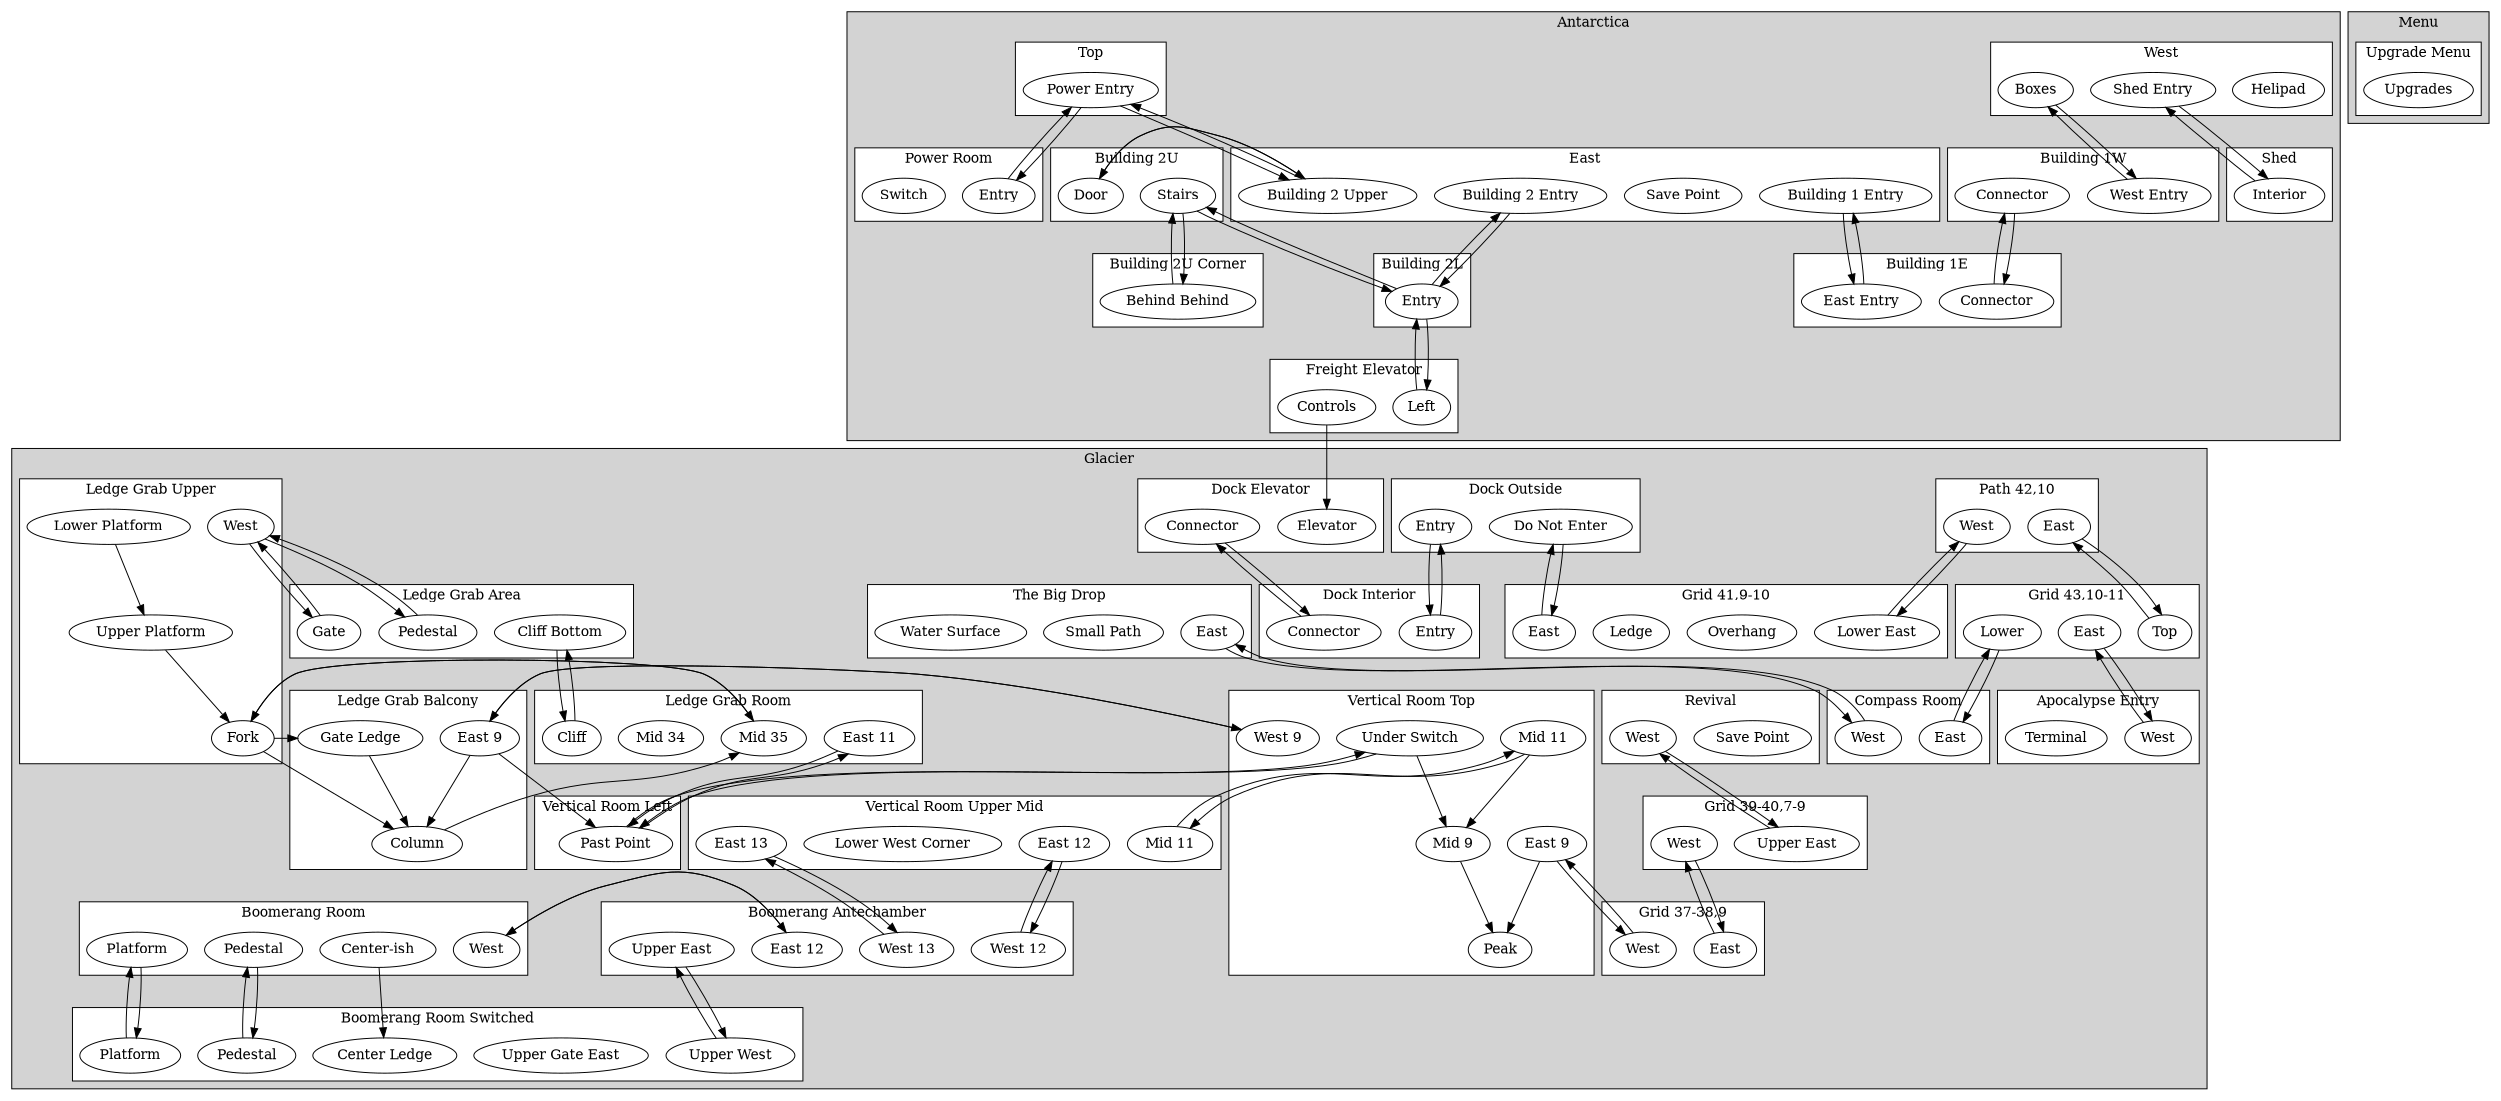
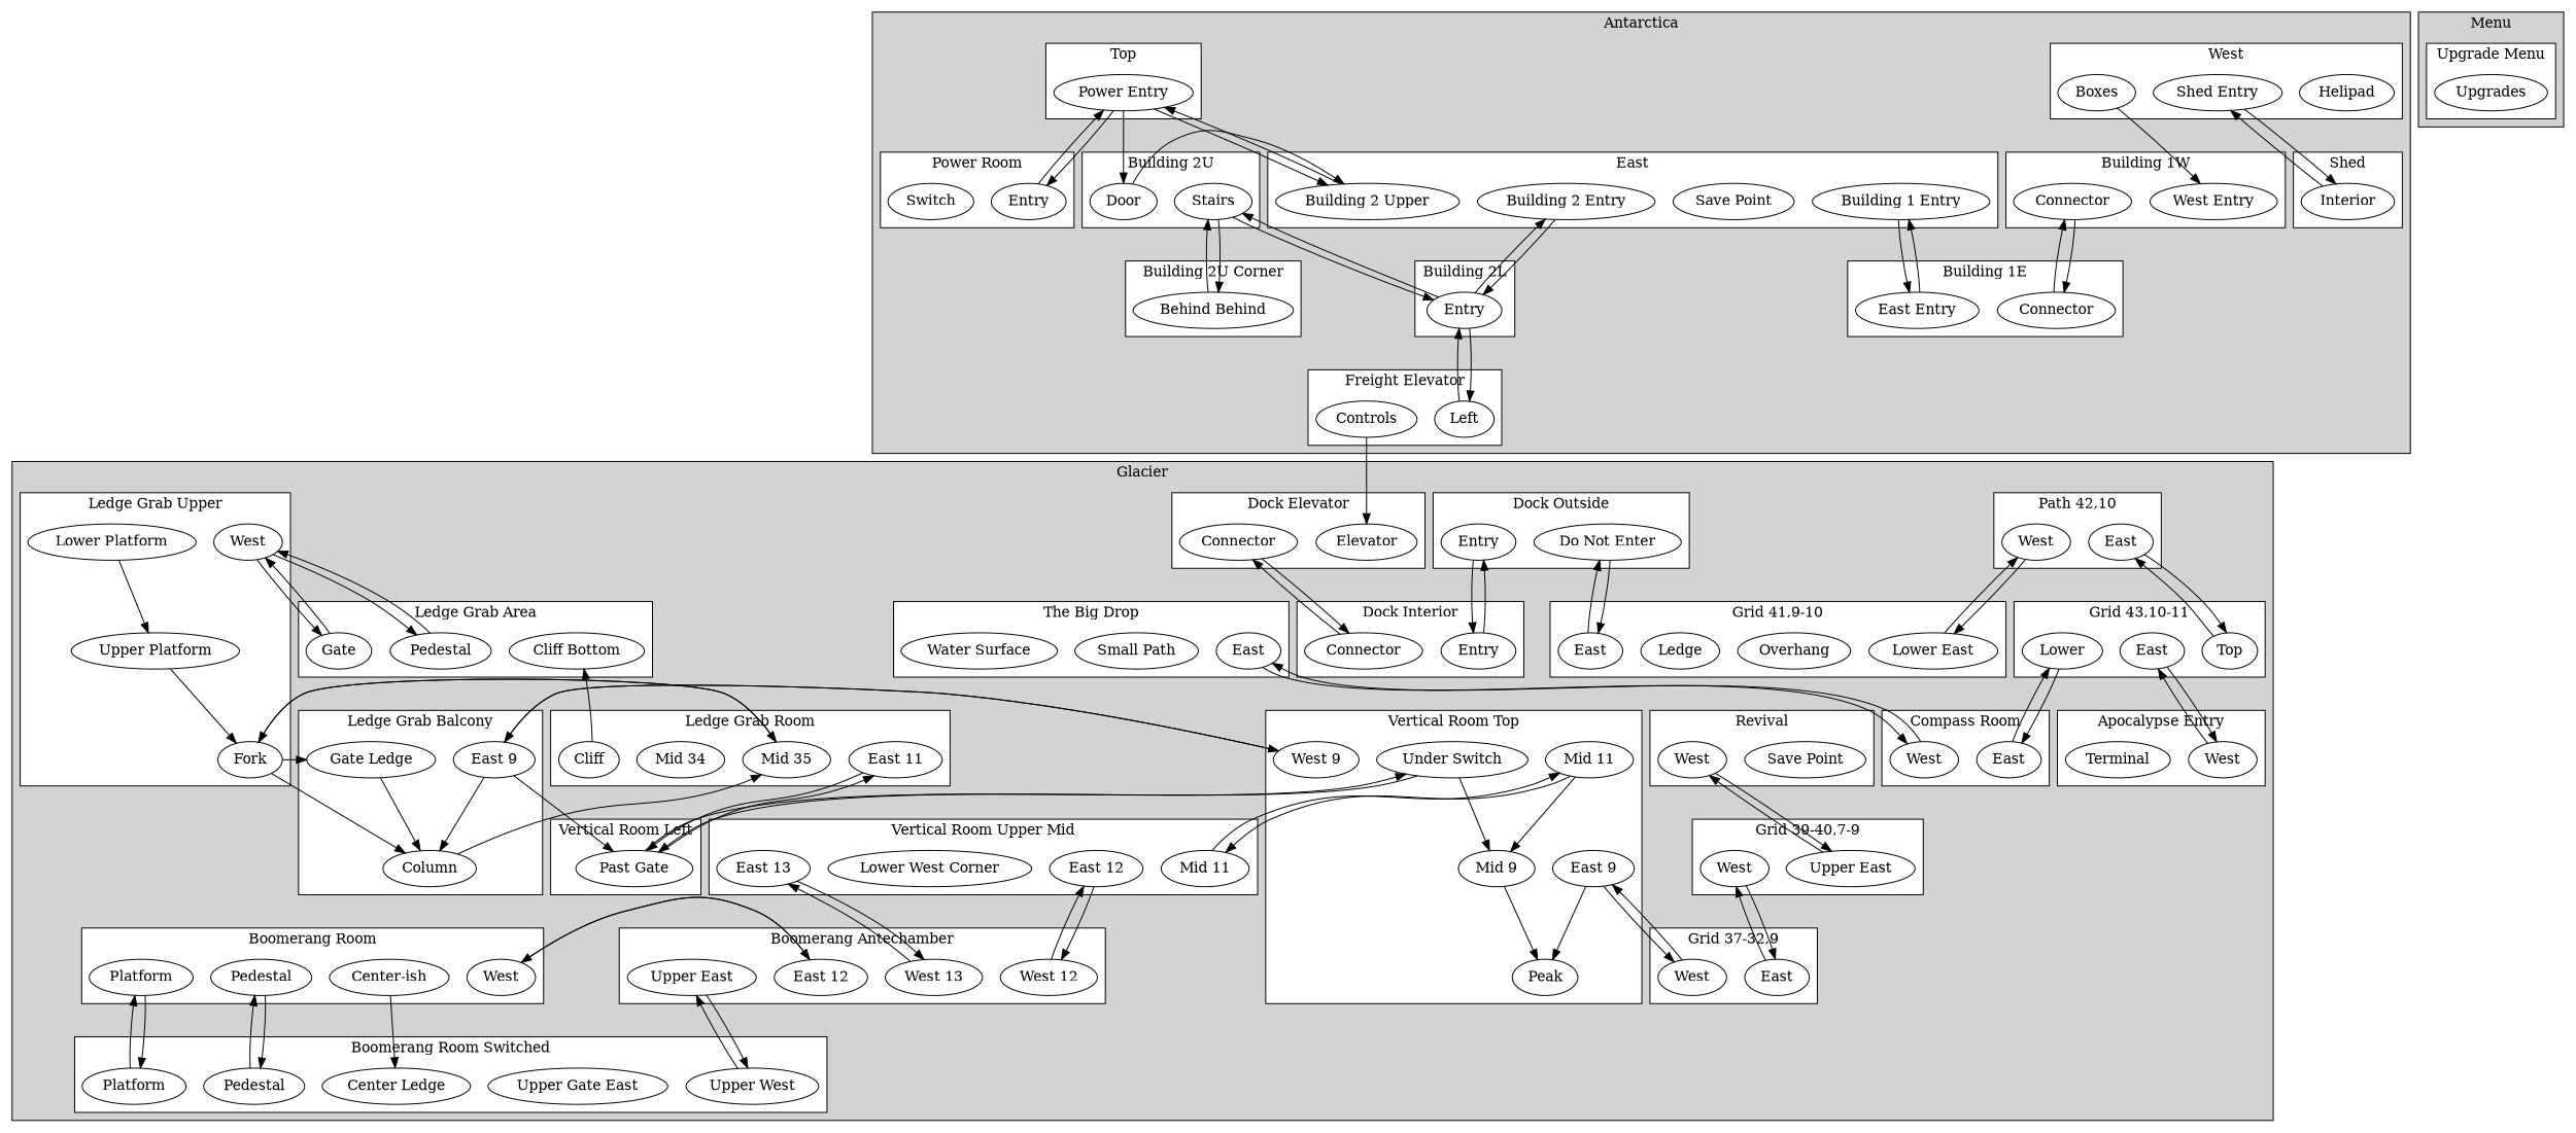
  digraph {
    ranksep=1.0
    n1 [label=Helipad]
    n2 [label="Shed Entry"]
    n3 [label=Boxes]
    n4 [label=Interior]
    n5 [label="West Entry"]
    n6 [label=Connector]
    n7 [label=Connector]
    n8 [label="East Entry"]
    n9 [label="Building 1 Entry"]
    n10 [label="Save Point"]
    n11 [label="Building 2 Entry"]
    n12 [label="Building 2 Upper"]
    n13 [label=Entry]
    n14 [label=Stairs]
    n15 [label=Door]
    n16 [label="Behind Behind"]
    n17 [label="Power Entry"]
    n18 [label=Entry]
    n19 [label=Switch]
    n20 [label=Left]
    n21 [label=Controls]
    n22 [label=West]
    n23 [label=East]
    n24 [label=Elevator]
    n25 [label=Connector]
    n26 [label=Connector]
    n27 [label=Entry]
    n28 [label=Entry]
    n29 [label="Do Not Enter"]
    n30 [label=East]
    n31 [label=Overhang]
    n32 [label=Ledge]
    n33 [label="Lower East"]
    n34 [label=Top]
    n35 [label=East]
    n36 [label=Lower]
    n37 [label=East]
    n38 [label=West]
    n39 [label=East]
    n40 [label="Small Path"]
    n41 [label="Water Surface"]
    n42 [label="Save Point"]
    n43 [label=West]
    n44 [label="Upper East"]
    n45 [label=West]
    n46 [label=East]
    n47 [label=West]
    n48 [label="East 9"]
    n49 [label="West 9"]
    n50 [label="Mid 9"]
    n51 [label="Mid 11"]
    n52 [label="Under Switch"]
    n53 [label=Peak]
    n54 [label="Mid 11"]
    n55 [label="East 12"]
    n56 [label="Lower West Corner"]
    n57 [label="East 13"]
-   n58 [label="Past Point"]
+   n58 [label="Past Gate"]
    n59 [label="West 13"]
    n60 [label="East 12"]
    n61 [label="Upper East"]
    n62 [label="West 12"]
    n63 [label=West]
    n64 [label=Platform]
    n65 [label="Center-ish"]
    n66 [label=Pedestal]
    n67 [label=Pedestal]
    n68 [label="Upper Gate East"]
    n69 [label="Center Ledge"]
    n70 [label=Platform]
    n71 [label="Upper West"]
    n72 [label="East 9"]
    n73 [label=Column]
    n74 [label="Gate Ledge"]
    n75 [label="East 11"]
    n76 [label="Mid 35"]
    n77 [label="Mid 34"]
    n78 [label=Cliff]
    n79 [label="Cliff Bottom"]
    n80 [label=Pedestal]
    n81 [label=Gate]
    n82 [label=West]
    n83 [label="Lower Platform"]
    n84 [label="Upper Platform"]
    n85 [label=Fork]
    n86 [label=West]
    n87 [label=Terminal]
    n88 [label=Upgrades]
    subgraph cluster_1 {
      bgcolor=lightgrey
      label=Antarctica
      subgraph cluster_2 {
        bgcolor=white
        label=West
        n1
        n2
        n3
      }
      subgraph cluster_3 {
        bgcolor=white
        label=Shed
        n4
      }
      subgraph cluster_4 {
        bgcolor=white
        label="Building 1W"
        n5
        n6
      }
      subgraph cluster_5 {
        bgcolor=white
        label="Building 1E"
        n7
        n8
      }
      subgraph cluster_6 {
        bgcolor=white
        label=East
        n9
        n10
        n11
        n12
      }
      subgraph cluster_7 {
        bgcolor=white
        label="Building 2L"
        n13
      }
      subgraph cluster_8 {
        bgcolor=white
        label="Building 2U"
        n14
        n15
      }
      subgraph cluster_9 {
        bgcolor=white
        label="Building 2U Corner"
        n16
      }
      subgraph cluster_10 {
        bgcolor=white
        label=Top
        n17
      }
      subgraph cluster_11 {
        bgcolor=white
        label="Power Room"
        n18
        n19
      }
      subgraph cluster_12 {
        bgcolor=white
        label="Freight Elevator"
        n20
        n21
      }
    }
    subgraph cluster_13 {
      bgcolor=lightgrey
      label=Glacier
      subgraph cluster_14 {
        bgcolor=white
        label="Path 42,10"
        n22
        n23
      }
      subgraph cluster_15 {
        bgcolor=white
        label="Dock Elevator"
        n24
        n25
      }
      subgraph cluster_16 {
        bgcolor=white
        label="Dock Interior"
        n26
        n27
      }
      subgraph cluster_17 {
        bgcolor=white
        label="Dock Outside"
        n28
        n29
      }
      subgraph cluster_18 {
        bgcolor=white
        label="Grid 41,9-10"
        n30
        n31
        n32
        n33
      }
      subgraph cluster_19 {
        bgcolor=white
        label="Grid 43,10-11"
        n34
        n35
        n36
      }
      subgraph cluster_20 {
        bgcolor=white
        label="Compass Room"
        n37
        n38
      }
      subgraph cluster_21 {
        bgcolor=white
        label="The Big Drop"
        n39
        n40
        n41
      }
      subgraph cluster_22 {
        bgcolor=white
        label=Revival
        n42
        n43
      }
      subgraph cluster_23 {
        bgcolor=white
        label="Grid 39-40,7-9"
        n44
        n45
      }
      subgraph cluster_24 {
        bgcolor=white
-       label="Grid 37-38,9"
+       label="Grid 37-32,9"
        n46
        n47
      }
      subgraph cluster_25 {
        bgcolor=white
        label="Vertical Room Top"
        n48
        n49
        n50
        n51
        n52
        n53
      }
      subgraph cluster_26 {
        bgcolor=white
        label="Vertical Room Upper Mid"
        n54
        n55
        n56
        n57
      }
      subgraph cluster_27 {
        bgcolor=white
        label="Vertical Room Left"
        n58
      }
      subgraph cluster_28 {
        bgcolor=white
        label="Boomerang Antechamber"
        n59
        n60
        n61
        n62
      }
      subgraph cluster_29 {
        bgcolor=white
        label="Boomerang Room"
        n63
        n64
        n65
        n66
      }
      subgraph cluster_30 {
        bgcolor=white
        label="Boomerang Room Switched"
        n67
        n68
        n69
        n70
        n71
      }
      subgraph cluster_31 {
        bgcolor=white
        label="Ledge Grab Balcony"
        n72
        n73
        n74
      }
      subgraph cluster_32 {
        bgcolor=white
        label="Ledge Grab Room"
        n75
        n76
        n77
        n78
      }
      subgraph cluster_33 {
        bgcolor=white
        label="Ledge Grab Area"
        n79
        n80
        n81
      }
      subgraph cluster_34 {
        bgcolor=white
        label="Ledge Grab Upper"
        n82
        n83
        n84
        n85
      }
      subgraph cluster_35 {
        bgcolor=white
        label="Apocalypse Entry"
        n86
        n87
      }
    }
    subgraph cluster_36 {
      bgcolor=lightgrey
      label=Menu
      subgraph cluster_37 {
        bgcolor=white
        label="Upgrade Menu"
        n88
      }
    }
    n2 -> n4
    n3 -> n5
    n4 -> n2
-   n5 -> n3
    n6 -> n7
    n7 -> n6
    n8 -> n9
    n9 -> n8
    n11 -> n13
-   n12 -> n15
+   n17 -> n15
    n12 -> n17
    n13 -> n11
    n13 -> n14
    n13 -> n20
    n14 -> n13
    n14 -> n16
    n15 -> n12
    n16 -> n14
    n17 -> n12
    n17 -> n18
    n18 -> n17
    n20 -> n13
    n21 -> n24
    n22 -> n33
    n23 -> n34
    n25 -> n26
    n26 -> n25
    n27 -> n28
    n28 -> n27
    n29 -> n30
    n30 -> n29
    n33 -> n22
    n34 -> n23
    n35 -> n86
    n36 -> n37
    n37 -> n36
    n38 -> n39
    n39 -> n38
    n43 -> n44
    n44 -> n43
    n45 -> n46
    n46 -> n45
    n47 -> n48
    n48 -> n47
    n48 -> n53
    n49 -> n72
    n50 -> n53
    n51 -> n50
    n51 -> n54
    n52 -> n50
    n52 -> n58
    n54 -> n51
    n55 -> n62
    n57 -> n59
    n58 -> n52
    n58 -> n75
    n59 -> n57
    n60 -> n63
    n61 -> n71
    n62 -> n55
    n63 -> n60
    n64 -> n70
    n65 -> n69
    n66 -> n67
    n67 -> n66
    n70 -> n64
    n71 -> n61
    n72 -> n49
    n72 -> n58
    n72 -> n73
    n73 -> n76
    n74 -> n73
    n75 -> n58
    n76 -> n85
    n78 -> n79
-   n79 -> n78
    n80 -> n82
    n81 -> n82
    n82 -> n80
    n82 -> n81
    n83 -> n84
    n84 -> n85
    n85 -> n73
    n85 -> n74
    n85 -> n76
    n86 -> n35
  }
